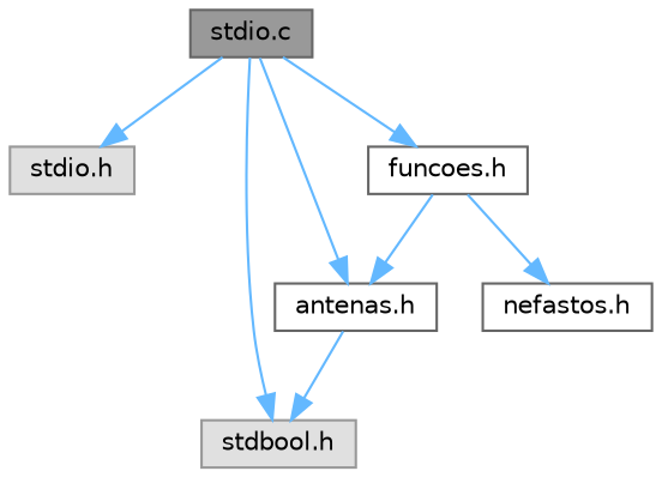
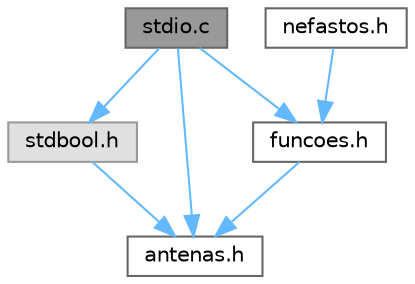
  digraph {
    node [color=grey40 fillcolor=white fontname=Helvetica fontsize=10 shape=box style=filled]
    edge [color=steelblue1 fontname=Helvetica fontsize=10 labelfontname=Helvetica labelfontsize=10 style=solid]
    n1 [color=gray40 fillcolor=grey60 fontcolor=black height=0.2 label="stdio.c" width=0.4]
-   n2 [color=grey60 fillcolor="#E0E0E0" height=0.2 label="stdio.h" width=0.4]
    n3 [color=grey60 fillcolor="#E0E0E0" height=0.2 label="stdbool.h" width=0.4]
    n4 [height=0.2 label="funcoes.h" width=0.4]
    n5 [height=0.2 label="antenas.h" width=0.4]
    n6 [height=0.2 label="nefastos.h" width=0.4]
-   n1 -> n2
    n1 -> n3
    n1 -> n4
    n1 -> n5
    n4 -> n5
-   n4 -> n6
-   n5 -> n3
+   n6 -> n4
+   n3 -> n5
  }
